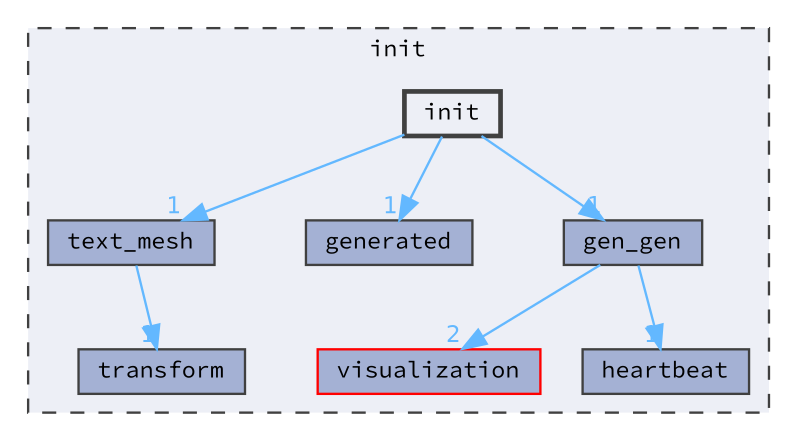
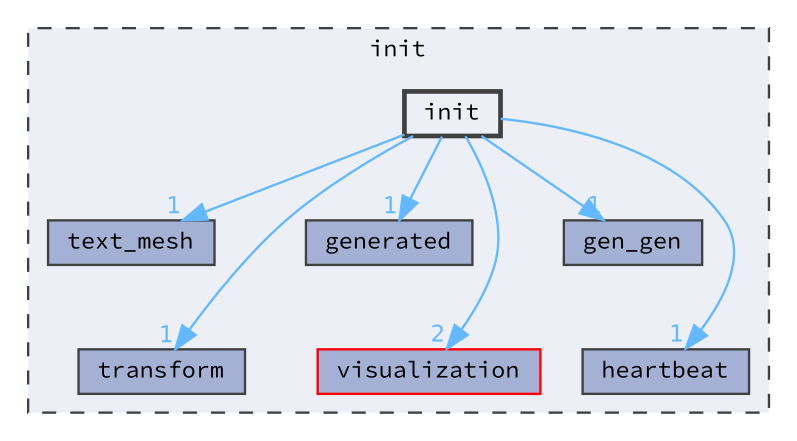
  digraph {
    compound=true
    fontname="Source Code Pro"
    node [color=grey25 fillcolor="#a4b1d4" fontname="Source Code Pro" fontsize=10 shape=box style=filled]
    edge [color=steelblue1 fontcolor=steelblue1 fontname="Source Code Pro" fontsize=10 headlabel=1 labeldistance=1.5 labelfontname=Helvetica labelfontsize=10]
    n1 [height=0.2 label=transform width=0.4]
    n2 [height=0.2 label=gen_gen width=0.4]
    n3 [height=0.2 label=generated width=0.4]
    n4 [height=0.2 label=text_mesh width=0.4]
    n5 [color=red height=0.2 label=visualization width=0.4]
    n6 [height=0.2 label=heartbeat width=0.4]
    n7 [fillcolor="#edeff6" height=0.2 label=init style="filled,bold" width=0.4]
    subgraph cluster_1 {
      bgcolor="#edeff6"
      fontsize=10
      label=init
      pencolor=grey25
      style="filled,dashed"
      n1
      n2
      n3
      n4
      n5
      n6
      n7
    }
-   n4 -> n1
+   n7 -> n1
    n7 -> n2
    n7 -> n3
    n7 -> n4
-   n2 -> n5 [headlabel=2]
-   n2 -> n6
+   n7 -> n5 [headlabel=2]
+   n7 -> n6
  }
